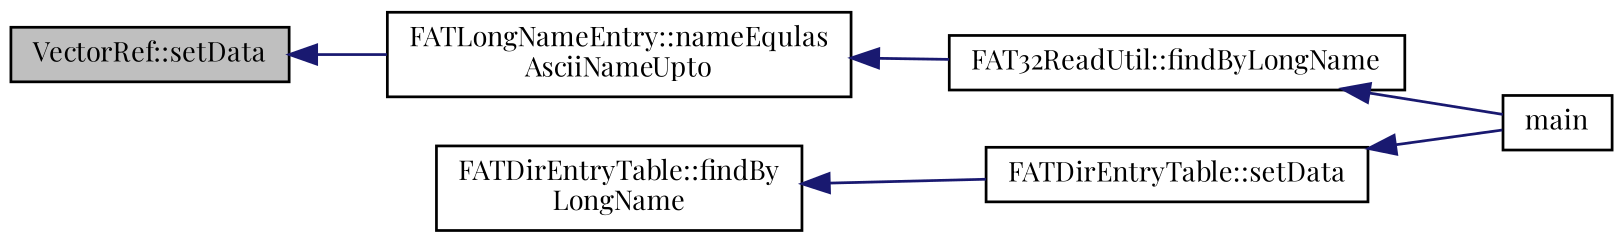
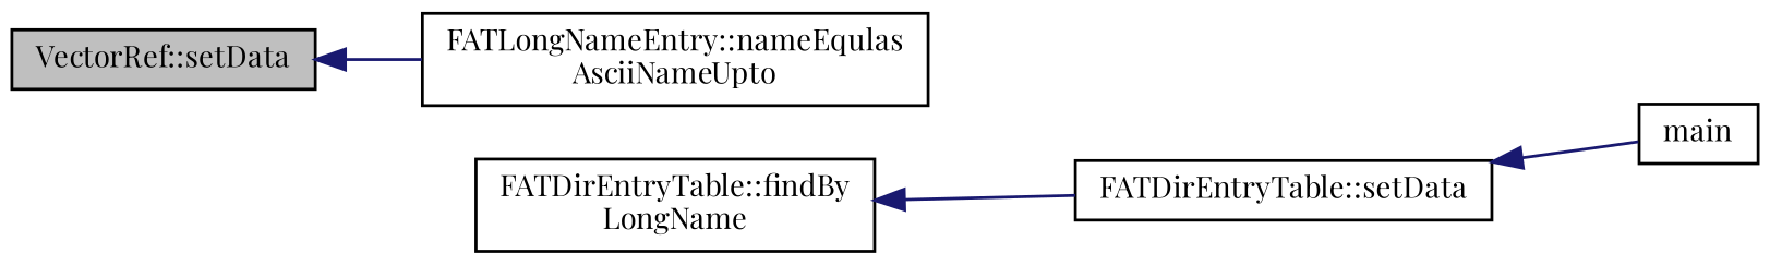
  digraph {
    fontname="Playfair Display"
    rankdir=LR
    node [color=black fillcolor=white fontname="Playfair Display" fontsize=10 shape=record style=filled]
    edge [color=midnightblue dir=back fontname="Playfair Display" fontsize=10 labelfontname=Helvetica labelfontsize=10 style=solid]
    n1 [fillcolor=grey75 fontcolor=black height=0.2 label="VectorRef::setData" width=0.4]
    n2 [height=0.2 label="FATLongNameEntry::nameEqulas\lAsciiNameUpto" width=0.4]
-   n3 [height=0.2 label="FAT32ReadUtil::findByLongName" width=0.4]
    n4 [height=0.2 label=main width=0.4]
    n5 [height=0.2 label="FATDirEntryTable::findBy\lLongName" width=0.4]
    n6 [height=0.2 label="FATDirEntryTable::setData" width=0.4]
    n1 -> n2
-   n2 -> n3
-   n3 -> n4
    n5 -> n6
    n6 -> n4
  }
